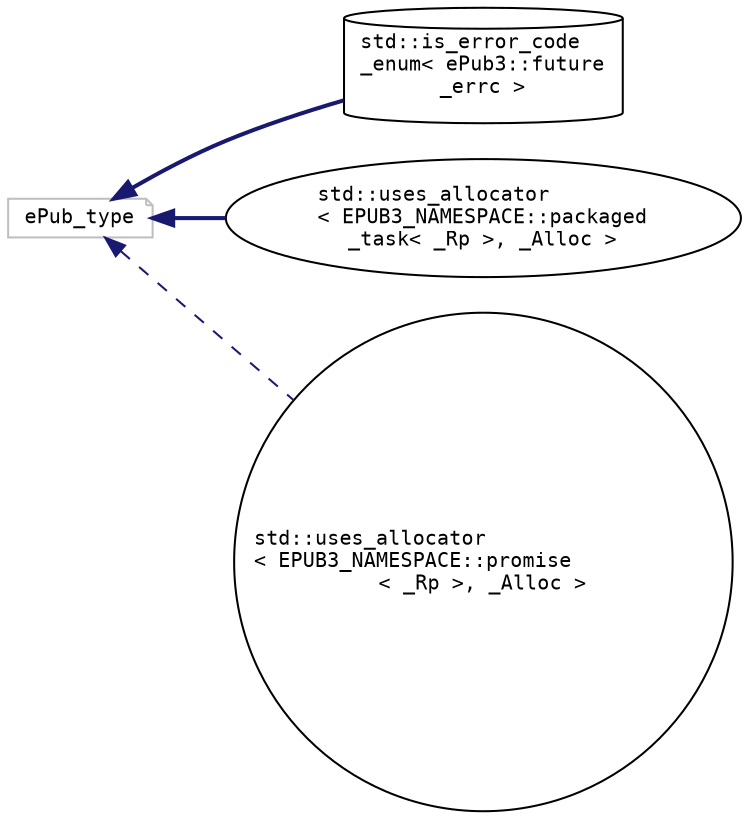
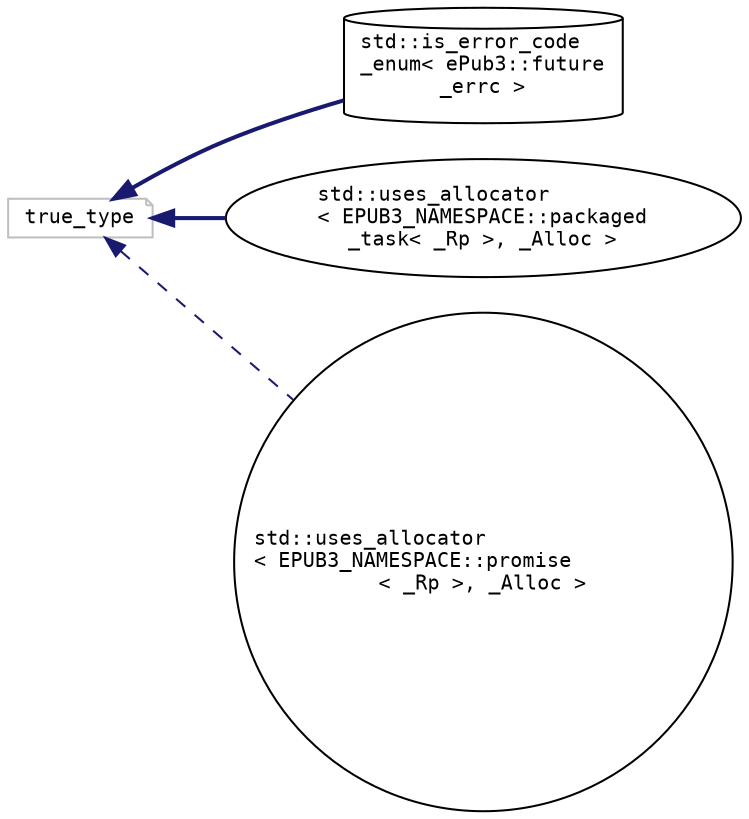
  digraph {
    rankdir=LR
    fontname="DejaVu Sans Mono"
    node [color=black fillcolor=white fontname="DejaVu Sans Mono" fontsize=10 style=filled]
    edge [color=midnightblue dir=back fontname="DejaVu Sans Mono" fontsize=10 labelfontname=Helvetica labelfontsize=10 style=bold]
-   n1 [color=grey75 height=0.2 label=ePub_type shape=note width=0.4]
+   n1 [color=grey75 height=0.2 label=true_type shape=note width=0.4]
    n2 [height=0.2 label="std::is_error_code\l_enum\< ePub3::future\l_errc \>" shape=cylinder width=0.4]
    n3 [height=0.2 label="std::uses_allocator\l\< EPUB3_NAMESPACE::packaged\l_task\< _Rp \>, _Alloc \>" shape=ellipse width=0.4]
    n4 [height=0.2 label="std::uses_allocator\l\< EPUB3_NAMESPACE::promise\l\< _Rp \>, _Alloc \>" shape=circle width=0.4]
    n1 -> n2
    n1 -> n3
    n1 -> n4 [style=dashed]
  }
